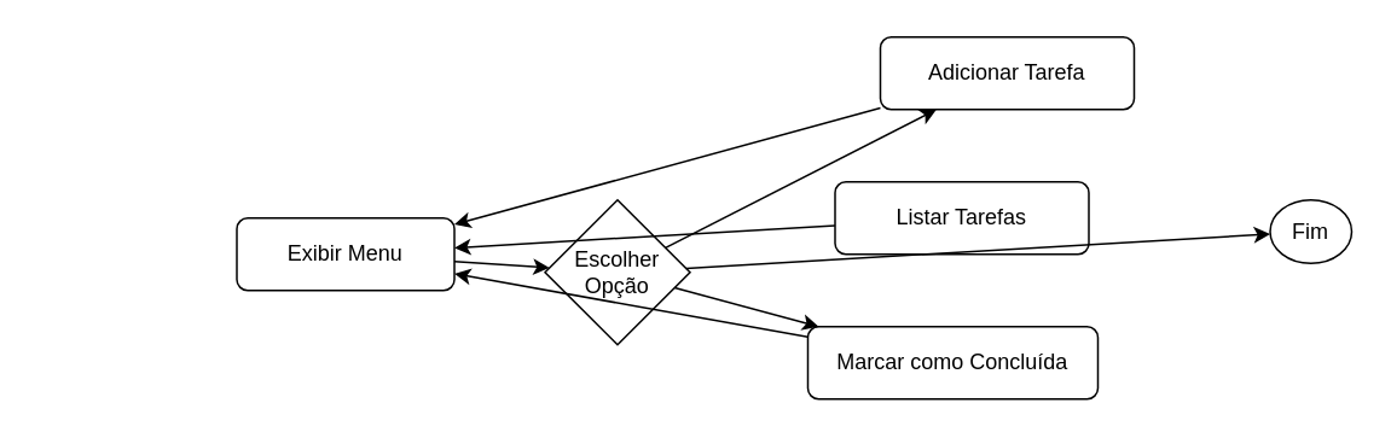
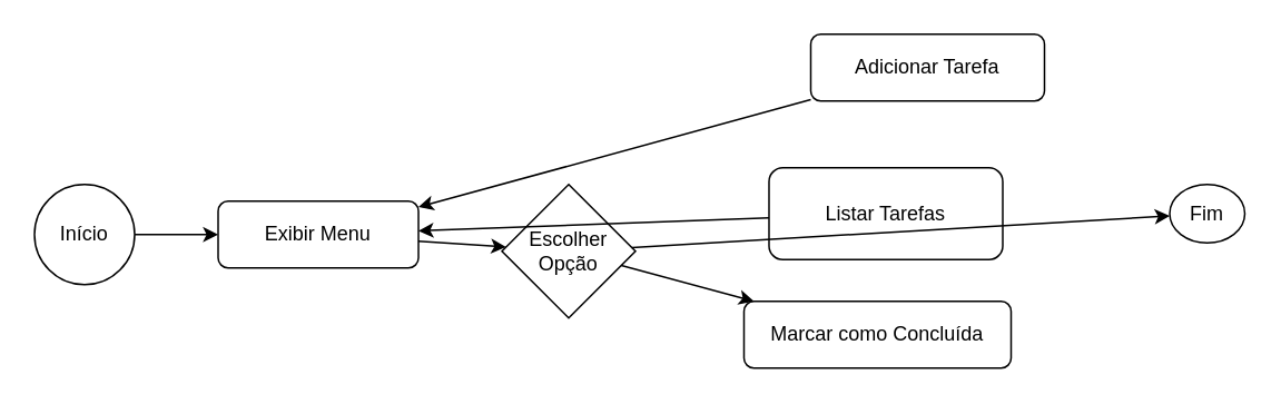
  <mxCell id="0" />
  <mxCell id="1" parent="0" />
+ <mxCell id="2" value="Início" style="ellipse;whiteSpace=wrap;html=1;aspect=fixed;" vertex="1" parent="1"><mxGeometry x="20" y="110" width="60" height="60" as="geometry" /></mxCell>
  <mxCell id="3" value="Exibir Menu" style="rounded=1;whiteSpace=wrap;html=1;" vertex="1" parent="1"><mxGeometry x="130" y="120" width="120" height="40" as="geometry" /></mxCell>
  <mxCell id="4" value="Escolher Opção" style="rhombus;whiteSpace=wrap;html=1;" vertex="1" parent="1"><mxGeometry x="300" y="110" width="80" height="80" as="geometry" /></mxCell>
  <mxCell id="5" value="Adicionar Tarefa" style="rounded=1;whiteSpace=wrap;html=1;" vertex="1" parent="1"><mxGeometry x="485" y="20" width="140" height="40" as="geometry" /></mxCell>
- <mxCell id="6" value="Listar Tarefas" style="rounded=1;whiteSpace=wrap;html=1;" vertex="1" parent="1"><mxGeometry x="460" y="100" width="140" height="40" as="geometry" /></mxCell>
+ <mxCell id="6" value="Listar Tarefas" style="rounded=1;whiteSpace=wrap;html=1;" vertex="1" parent="1"><mxGeometry x="460" y="100" width="140" height="55" as="geometry" /></mxCell>
  <mxCell id="7" value="Marcar como Concluída" style="rounded=1;whiteSpace=wrap;html=1;" vertex="1" parent="1"><mxGeometry x="445" y="180" width="160" height="40" as="geometry" /></mxCell>
  <mxCell id="8" value="Fim" style="ellipse;whiteSpace=wrap;html=1;aspect=fixed;" vertex="1" parent="1"><mxGeometry x="700" y="110" width="45" height="35" as="geometry" /></mxCell>
+ <mxCell id="9" edge="1" parent="1" source="2" target="3"><mxGeometry relative="1" as="geometry" /></mxCell>
  <mxCell id="10" edge="1" parent="1" source="3" target="4"><mxGeometry relative="1" as="geometry" /></mxCell>
- <mxCell id="11" edge="1" parent="1" source="4" target="5"><mxGeometry relative="1" as="geometry" /></mxCell>
  <mxCell id="12" edge="1" parent="1" source="4" target="7"><mxGeometry relative="1" as="geometry" /></mxCell>
  <mxCell id="13" edge="1" parent="1" source="4" target="8"><mxGeometry relative="1" as="geometry" /></mxCell>
  <mxCell id="14" edge="1" parent="1" source="5" target="3"><mxGeometry relative="1" as="geometry" /></mxCell>
  <mxCell id="15" edge="1" parent="1" source="6" target="3"><mxGeometry relative="1" as="geometry" /></mxCell>
- <mxCell id="16" edge="1" parent="1" source="7" target="3"><mxGeometry relative="1" as="geometry" /></mxCell>
